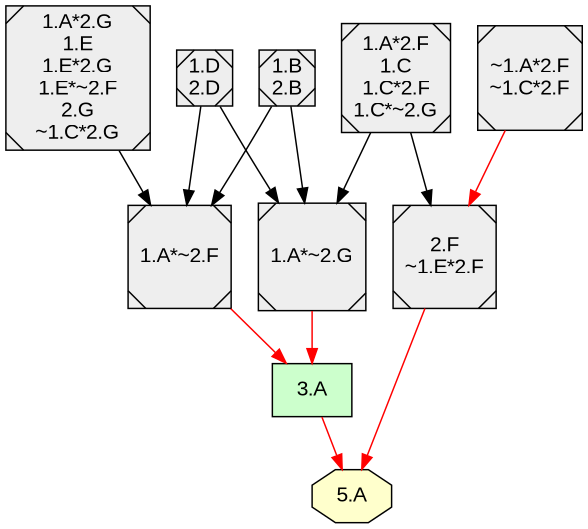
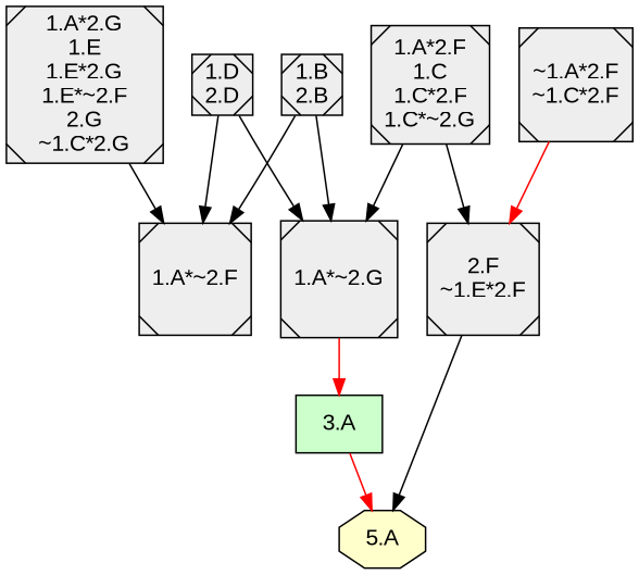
  digraph {
    fontname="Liberation Sans"
    rankdir=TB
    node [fillcolor="#EEEEEE" fontname="Liberation Sans" shape=Msquare style=filled]
    edge [color=black fontname="Liberation Sans" style=filled]
    n1 [fillcolor="#CCFFCC" label="3.A" shape=box]
    n2 [fillcolor="#FFFFCC" label="5.A" shape=octagon]
    "1.B\n2.B"
    "1.A*~2.G"
    "1.A*~2.F"
    "2.F\n~1.E*2.F"
    "1.D\n2.D"
    "1.A*2.G\n1.E\n1.E*2.G\n1.E*~2.F\n2.G\n~1.C*2.G"
    "1.A*2.F\n1.C\n1.C*2.F\n1.C*~2.G"
    "~1.A*2.F\n~1.C*2.F"
    subgraph cluster_1 {
    }
    n1 -> n2 [color=red]
    "1.B\n2.B" -> "1.A*~2.G"
    "1.B\n2.B" -> "1.A*~2.F"
    "1.A*~2.G" -> n1 [color=red]
-   "1.A*~2.F" -> n1 [color=red]
-   "2.F\n~1.E*2.F" -> n2 [color=red]
+   "2.F\n~1.E*2.F" -> n2
    "1.D\n2.D" -> "1.A*~2.G"
    "1.D\n2.D" -> "1.A*~2.F"
    "1.A*2.G\n1.E\n1.E*2.G\n1.E*~2.F\n2.G\n~1.C*2.G" -> "1.A*~2.F"
    "1.A*2.F\n1.C\n1.C*2.F\n1.C*~2.G" -> "1.A*~2.G"
    "1.A*2.F\n1.C\n1.C*2.F\n1.C*~2.G" -> "2.F\n~1.E*2.F"
    "~1.A*2.F\n~1.C*2.F" -> "2.F\n~1.E*2.F" [color=red]
  }
